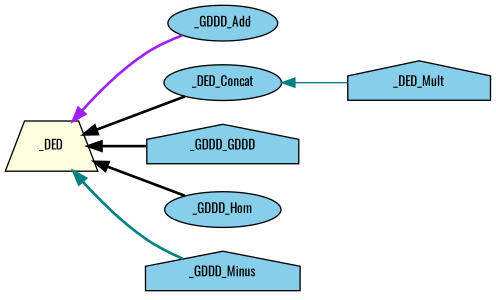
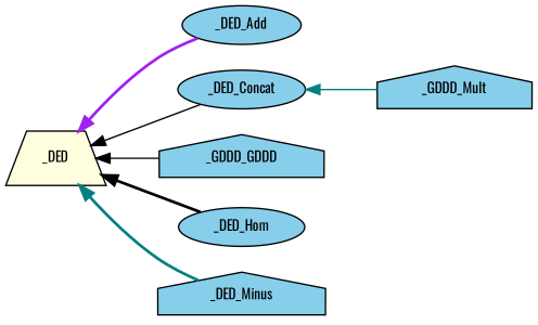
  digraph {
    fontname=Oswald
    rankdir=LR
    node [color=black fillcolor=skyblue fontname=Oswald fontsize=10 shape=ellipse style=filled]
    edge [color=black dir=back fontname=Oswald fontsize=10 labelfontname=FreeSans labelfontsize=10 style=bold]
    n1 [fillcolor=lightyellow height=0.2 label=_DED shape=trapezium width=0.4]
-   n2 [height=0.2 label=_GDDD_Add width=0.4]
+   n2 [height=0.2 label=_DED_Add width=0.4]
    n3 [height=0.2 label=_DED_Concat width=0.4]
    n4 [height=0.2 label=_GDDD_GDDD shape=house width=0.4]
-   n5 [height=0.2 label=_GDDD_Hom width=0.4]
-   n6 [height=0.2 label=_GDDD_Minus shape=house width=0.4]
-   n7 [height=0.2 label=_DED_Mult shape=house width=0.4]
+   n5 [height=0.2 label=_DED_Hom width=0.4]
+   n6 [height=0.2 label=_DED_Minus shape=house width=0.4]
+   n7 [height=0.2 label=_GDDD_Mult shape=house width=0.4]
    n1 -> n2 [color=purple]
-   n1 -> n3
-   n1 -> n4
+   n1 -> n3 [style=solid]
+   n1 -> n4 [style=solid]
    n1 -> n5
    n1 -> n6 [color=teal]
    n3 -> n7 [color=teal style=solid]
  }
